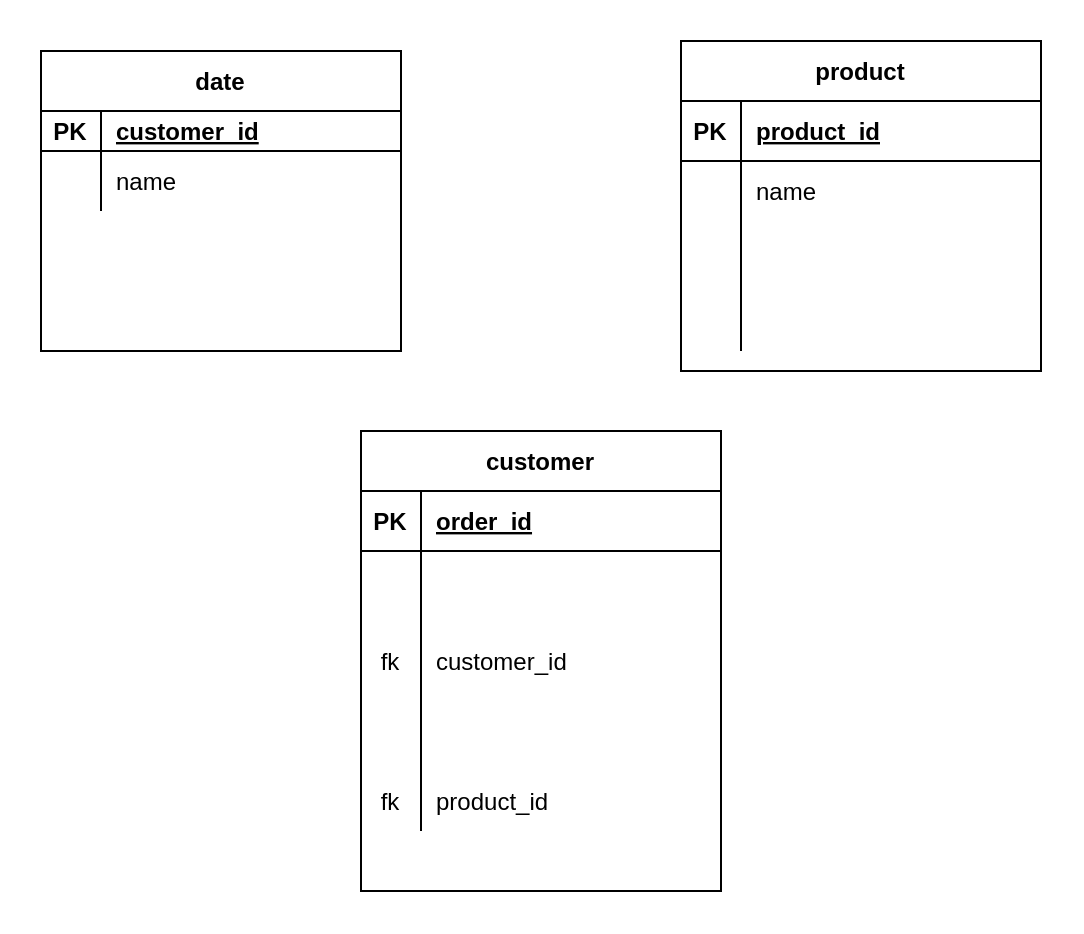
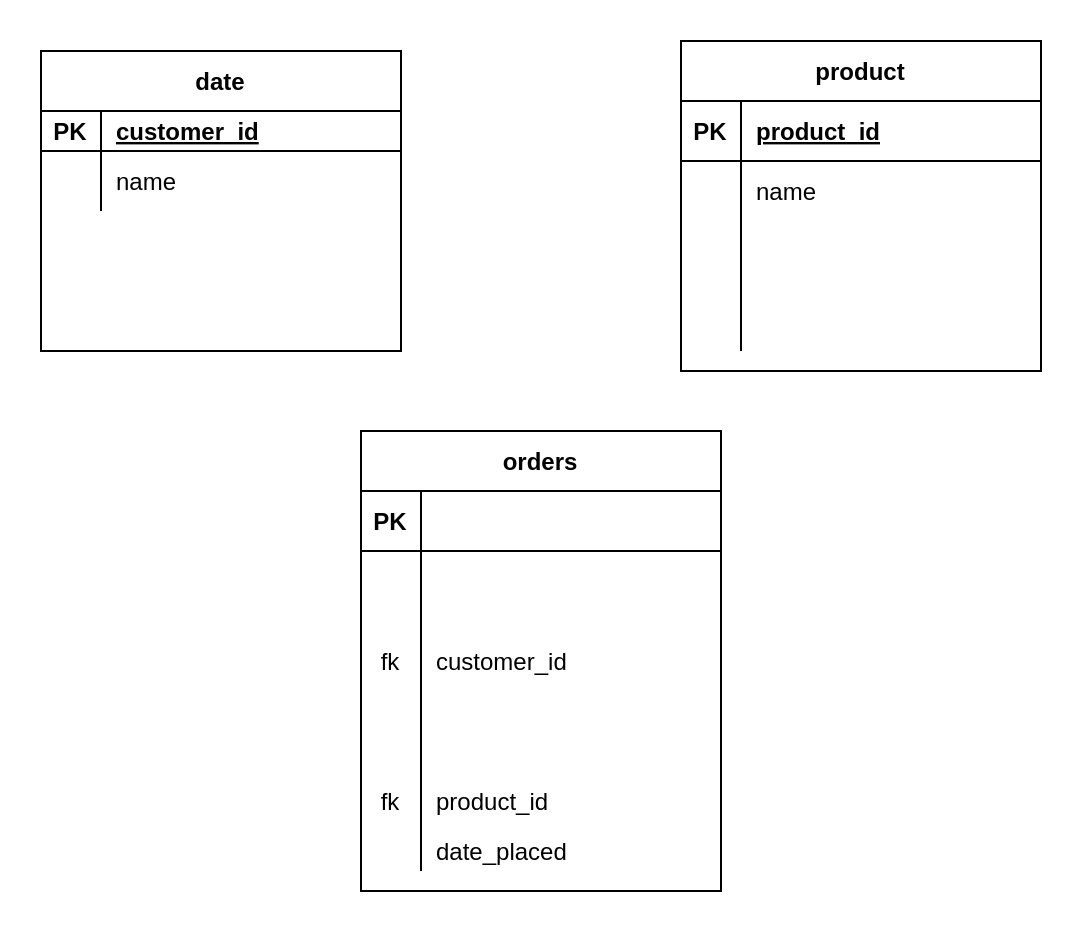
  <mxCell id="0" />
  <mxCell id="1" parent="0" />
  <mxCell id="2" value="date" style="shape=table;startSize=30;container=1;collapsible=1;childLayout=tableLayout;fixedRows=1;rowLines=0;fontStyle=1;align=center;resizeLast=1;" vertex="1" parent="1"><mxGeometry x="20" y="25" width="180" height="150" as="geometry" /></mxCell>
  <mxCell id="3" value="" style="shape=partialRectangle;collapsible=0;dropTarget=0;pointerEvents=0;fillColor=none;top=0;left=0;bottom=1;right=0;points=[[0,0.5],[1,0.5]];portConstraint=eastwest;" vertex="1" parent="2"><mxGeometry y="30" width="180" height="20" as="geometry" /></mxCell>
  <mxCell id="4" value="PK" style="shape=partialRectangle;connectable=0;fillColor=none;top=0;left=0;bottom=0;right=0;fontStyle=1;overflow=hidden;" vertex="1" parent="3"><mxGeometry width="30" height="20" as="geometry" /></mxCell>
  <mxCell id="5" value="customer_id" style="shape=partialRectangle;connectable=0;fillColor=none;top=0;left=0;bottom=0;right=0;align=left;spacingLeft=6;fontStyle=5;overflow=hidden;" vertex="1" parent="3"><mxGeometry x="30" width="150" height="20" as="geometry" /></mxCell>
  <mxCell id="6" value="" style="shape=partialRectangle;collapsible=0;dropTarget=0;pointerEvents=0;fillColor=none;top=0;left=0;bottom=0;right=0;points=[[0,0.5],[1,0.5]];portConstraint=eastwest;" vertex="1" parent="2"><mxGeometry y="50" width="180" height="30" as="geometry" /></mxCell>
  <mxCell id="7" value="" style="shape=partialRectangle;connectable=0;fillColor=none;top=0;left=0;bottom=0;right=0;editable=1;overflow=hidden;" vertex="1" parent="6"><mxGeometry width="30" height="30" as="geometry" /></mxCell>
  <mxCell id="8" value="name" style="shape=partialRectangle;connectable=0;fillColor=none;top=0;left=0;bottom=0;right=0;align=left;spacingLeft=6;overflow=hidden;" vertex="1" parent="6"><mxGeometry x="30" width="150" height="30" as="geometry" /></mxCell>
  <mxCell id="9" value="" style="shape=partialRectangle;collapsible=0;dropTarget=0;pointerEvents=0;fillColor=none;top=0;left=0;bottom=0;right=0;points=[[0,0.5],[1,0.5]];portConstraint=eastwest;" vertex="1" parent="2"><mxGeometry y="80" width="180" height="30" as="geometry" /></mxCell>
  <mxCell id="10" value="" style="shape=partialRectangle;connectable=0;fillColor=none;top=0;left=0;bottom=0;right=0;editable=1;overflow=hidden;" vertex="1" parent="9"><mxGeometry width="30" height="30" as="geometry" /></mxCell>
  <mxCell id="11" value="" style="shape=partialRectangle;collapsible=0;dropTarget=0;pointerEvents=0;fillColor=none;top=0;left=0;bottom=0;right=0;points=[[0,0.5],[1,0.5]];portConstraint=eastwest;" vertex="1" parent="2"><mxGeometry y="110" width="180" height="30" as="geometry" /></mxCell>
  <mxCell id="12" value="" style="shape=partialRectangle;connectable=0;fillColor=none;top=0;left=0;bottom=0;right=0;editable=1;overflow=hidden;" vertex="1" parent="11"><mxGeometry width="30" height="30" as="geometry" /></mxCell>
- <mxCell id="13" value="customer" style="shape=table;startSize=30;container=1;collapsible=1;childLayout=tableLayout;fixedRows=1;rowLines=0;fontStyle=1;align=center;resizeLast=1;" vertex="1" parent="1"><mxGeometry x="180" y="215" width="180" height="230" as="geometry" /></mxCell>
+ <mxCell id="13" value="orders" style="shape=table;startSize=30;container=1;collapsible=1;childLayout=tableLayout;fixedRows=1;rowLines=0;fontStyle=1;align=center;resizeLast=1;" vertex="1" parent="1"><mxGeometry x="180" y="215" width="180" height="230" as="geometry" /></mxCell>
  <mxCell id="14" value="" style="shape=partialRectangle;collapsible=0;dropTarget=0;pointerEvents=0;fillColor=none;top=0;left=0;bottom=1;right=0;points=[[0,0.5],[1,0.5]];portConstraint=eastwest;" vertex="1" parent="13"><mxGeometry y="30" width="180" height="30" as="geometry" /></mxCell>
  <mxCell id="15" value="PK" style="shape=partialRectangle;connectable=0;fillColor=none;top=0;left=0;bottom=0;right=0;fontStyle=1;overflow=hidden;" vertex="1" parent="14"><mxGeometry width="30" height="30" as="geometry" /></mxCell>
- <mxCell id="16" value="order_id" style="shape=partialRectangle;connectable=0;fillColor=none;top=0;left=0;bottom=0;right=0;align=left;spacingLeft=6;fontStyle=5;overflow=hidden;" vertex="1" parent="14"><mxGeometry x="30" width="150" height="30" as="geometry" /></mxCell>
  <mxCell id="17" value="" style="shape=partialRectangle;collapsible=0;dropTarget=0;pointerEvents=0;fillColor=none;top=0;left=0;bottom=0;right=0;points=[[0,0.5],[1,0.5]];portConstraint=eastwest;" vertex="1" parent="13"><mxGeometry y="60" width="180" height="110" as="geometry" /></mxCell>
  <mxCell id="18" value="fk" style="shape=partialRectangle;connectable=0;fillColor=none;top=0;left=0;bottom=0;right=0;editable=1;overflow=hidden;" vertex="1" parent="17"><mxGeometry width="30" height="110" as="geometry" /></mxCell>
  <mxCell id="19" value="customer_id" style="shape=partialRectangle;connectable=0;fillColor=none;top=0;left=0;bottom=0;right=0;align=left;spacingLeft=6;overflow=hidden;" vertex="1" parent="17"><mxGeometry x="30" width="150" height="110" as="geometry" /></mxCell>
  <mxCell id="20" value="" style="shape=partialRectangle;collapsible=0;dropTarget=0;pointerEvents=0;fillColor=none;top=0;left=0;bottom=0;right=0;points=[[0,0.5],[1,0.5]];portConstraint=eastwest;" vertex="1" parent="13"><mxGeometry y="170" width="180" height="30" as="geometry" /></mxCell>
  <mxCell id="21" value="fk" style="shape=partialRectangle;connectable=0;fillColor=none;top=0;left=0;bottom=0;right=0;editable=1;overflow=hidden;" vertex="1" parent="20"><mxGeometry width="30" height="30" as="geometry" /></mxCell>
  <mxCell id="22" value="product_id" style="shape=partialRectangle;connectable=0;fillColor=none;top=0;left=0;bottom=0;right=0;align=left;spacingLeft=6;overflow=hidden;" vertex="1" parent="20"><mxGeometry x="30" width="150" height="30" as="geometry" /></mxCell>
  <mxCell id="23" value="" style="shape=partialRectangle;collapsible=0;dropTarget=0;pointerEvents=0;fillColor=none;top=0;left=0;bottom=0;right=0;points=[[0,0.5],[1,0.5]];portConstraint=eastwest;" vertex="1" parent="13"><mxGeometry y="200" width="180" height="20" as="geometry" /></mxCell>
  <mxCell id="24" value="" style="shape=partialRectangle;connectable=0;fillColor=none;top=0;left=0;bottom=0;right=0;editable=1;overflow=hidden;" vertex="1" parent="23"><mxGeometry width="30" height="20" as="geometry" /></mxCell>
+ <mxCell id="25" value="date_placed" style="shape=partialRectangle;connectable=0;fillColor=none;top=0;left=0;bottom=0;right=0;align=left;spacingLeft=6;overflow=hidden;" vertex="1" parent="23"><mxGeometry x="30" width="150" height="20" as="geometry" /></mxCell>
  <mxCell id="26" value="product" style="shape=table;startSize=30;container=1;collapsible=1;childLayout=tableLayout;fixedRows=1;rowLines=0;fontStyle=1;align=center;resizeLast=1;" vertex="1" parent="1"><mxGeometry x="340" y="20" width="180" height="165" as="geometry" /></mxCell>
  <mxCell id="27" value="" style="shape=partialRectangle;collapsible=0;dropTarget=0;pointerEvents=0;fillColor=none;top=0;left=0;bottom=1;right=0;points=[[0,0.5],[1,0.5]];portConstraint=eastwest;" vertex="1" parent="26"><mxGeometry y="30" width="180" height="30" as="geometry" /></mxCell>
  <mxCell id="28" value="PK" style="shape=partialRectangle;connectable=0;fillColor=none;top=0;left=0;bottom=0;right=0;fontStyle=1;overflow=hidden;" vertex="1" parent="27"><mxGeometry width="30" height="30" as="geometry" /></mxCell>
  <mxCell id="29" value="product_id" style="shape=partialRectangle;connectable=0;fillColor=none;top=0;left=0;bottom=0;right=0;align=left;spacingLeft=6;fontStyle=5;overflow=hidden;" vertex="1" parent="27"><mxGeometry x="30" width="150" height="30" as="geometry" /></mxCell>
  <mxCell id="30" value="" style="shape=partialRectangle;collapsible=0;dropTarget=0;pointerEvents=0;fillColor=none;top=0;left=0;bottom=0;right=0;points=[[0,0.5],[1,0.5]];portConstraint=eastwest;" vertex="1" parent="26"><mxGeometry y="60" width="180" height="30" as="geometry" /></mxCell>
  <mxCell id="31" value="" style="shape=partialRectangle;connectable=0;fillColor=none;top=0;left=0;bottom=0;right=0;editable=1;overflow=hidden;" vertex="1" parent="30"><mxGeometry width="30" height="30" as="geometry" /></mxCell>
  <mxCell id="32" value="name" style="shape=partialRectangle;connectable=0;fillColor=none;top=0;left=0;bottom=0;right=0;align=left;spacingLeft=6;overflow=hidden;" vertex="1" parent="30"><mxGeometry x="30" width="150" height="30" as="geometry" /></mxCell>
  <mxCell id="33" value="" style="shape=partialRectangle;collapsible=0;dropTarget=0;pointerEvents=0;fillColor=none;top=0;left=0;bottom=0;right=0;points=[[0,0.5],[1,0.5]];portConstraint=eastwest;" vertex="1" parent="26"><mxGeometry y="90" width="180" height="35" as="geometry" /></mxCell>
  <mxCell id="34" value="" style="shape=partialRectangle;connectable=0;fillColor=none;top=0;left=0;bottom=0;right=0;editable=1;overflow=hidden;" vertex="1" parent="33"><mxGeometry width="30" height="35" as="geometry" /></mxCell>
  <mxCell id="35" value="" style="shape=partialRectangle;connectable=0;fillColor=none;top=0;left=0;bottom=0;right=0;align=left;spacingLeft=6;overflow=hidden;" vertex="1" parent="33"><mxGeometry x="30" width="150" height="35" as="geometry" /></mxCell>
  <mxCell id="36" value="" style="shape=partialRectangle;collapsible=0;dropTarget=0;pointerEvents=0;fillColor=none;top=0;left=0;bottom=0;right=0;points=[[0,0.5],[1,0.5]];portConstraint=eastwest;" vertex="1" parent="26"><mxGeometry y="125" width="180" height="30" as="geometry" /></mxCell>
  <mxCell id="37" value="" style="shape=partialRectangle;connectable=0;fillColor=none;top=0;left=0;bottom=0;right=0;editable=1;overflow=hidden;" vertex="1" parent="36"><mxGeometry width="30" height="30" as="geometry" /></mxCell>
  <mxCell id="38" value="" style="shape=partialRectangle;connectable=0;fillColor=none;top=0;left=0;bottom=0;right=0;align=left;spacingLeft=6;overflow=hidden;" vertex="1" parent="36"><mxGeometry x="30" width="150" height="30" as="geometry" /></mxCell>
